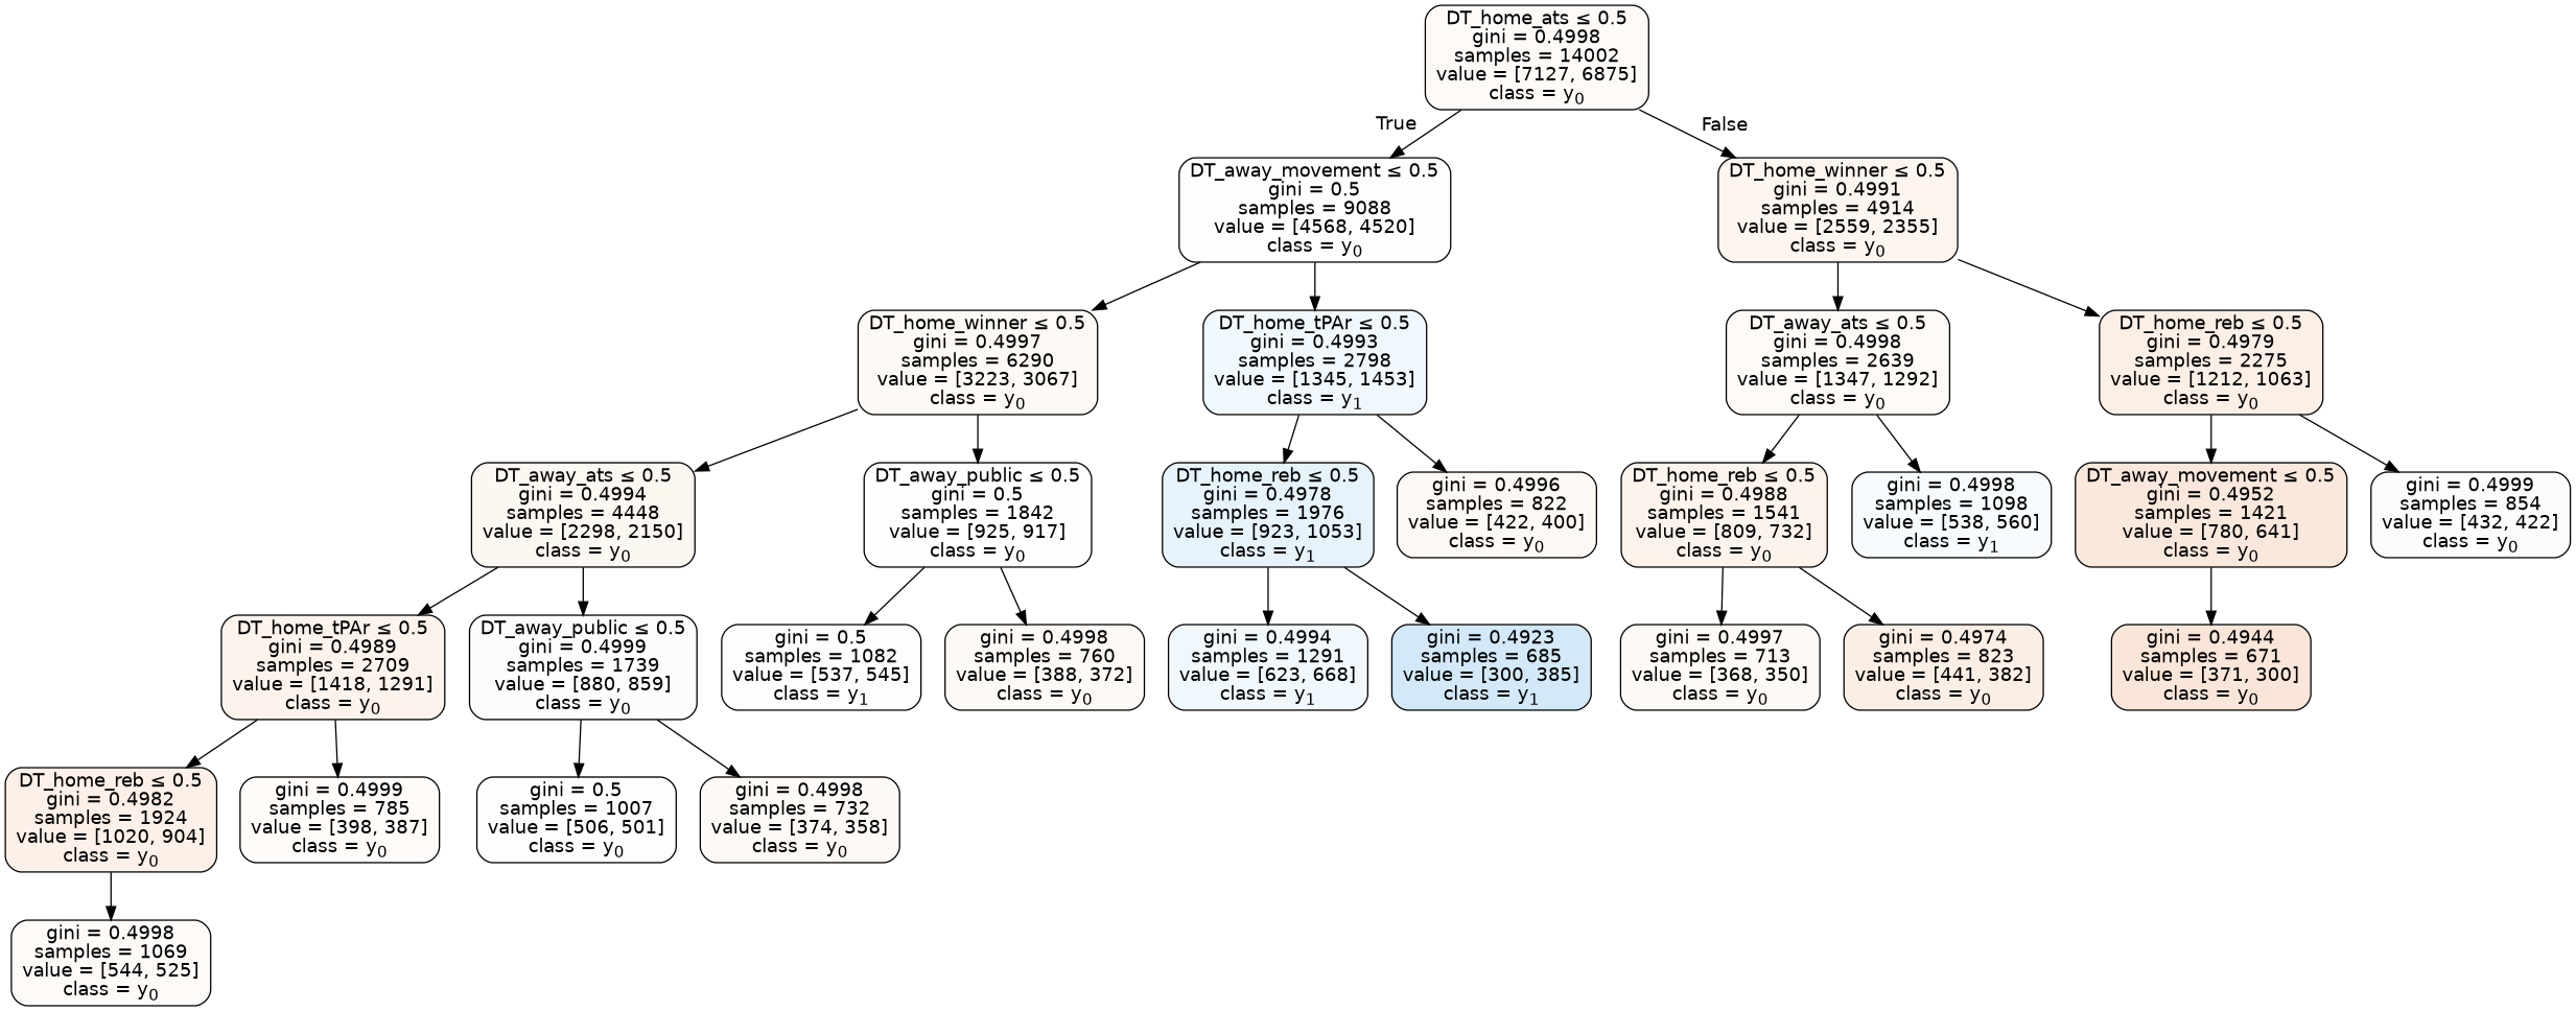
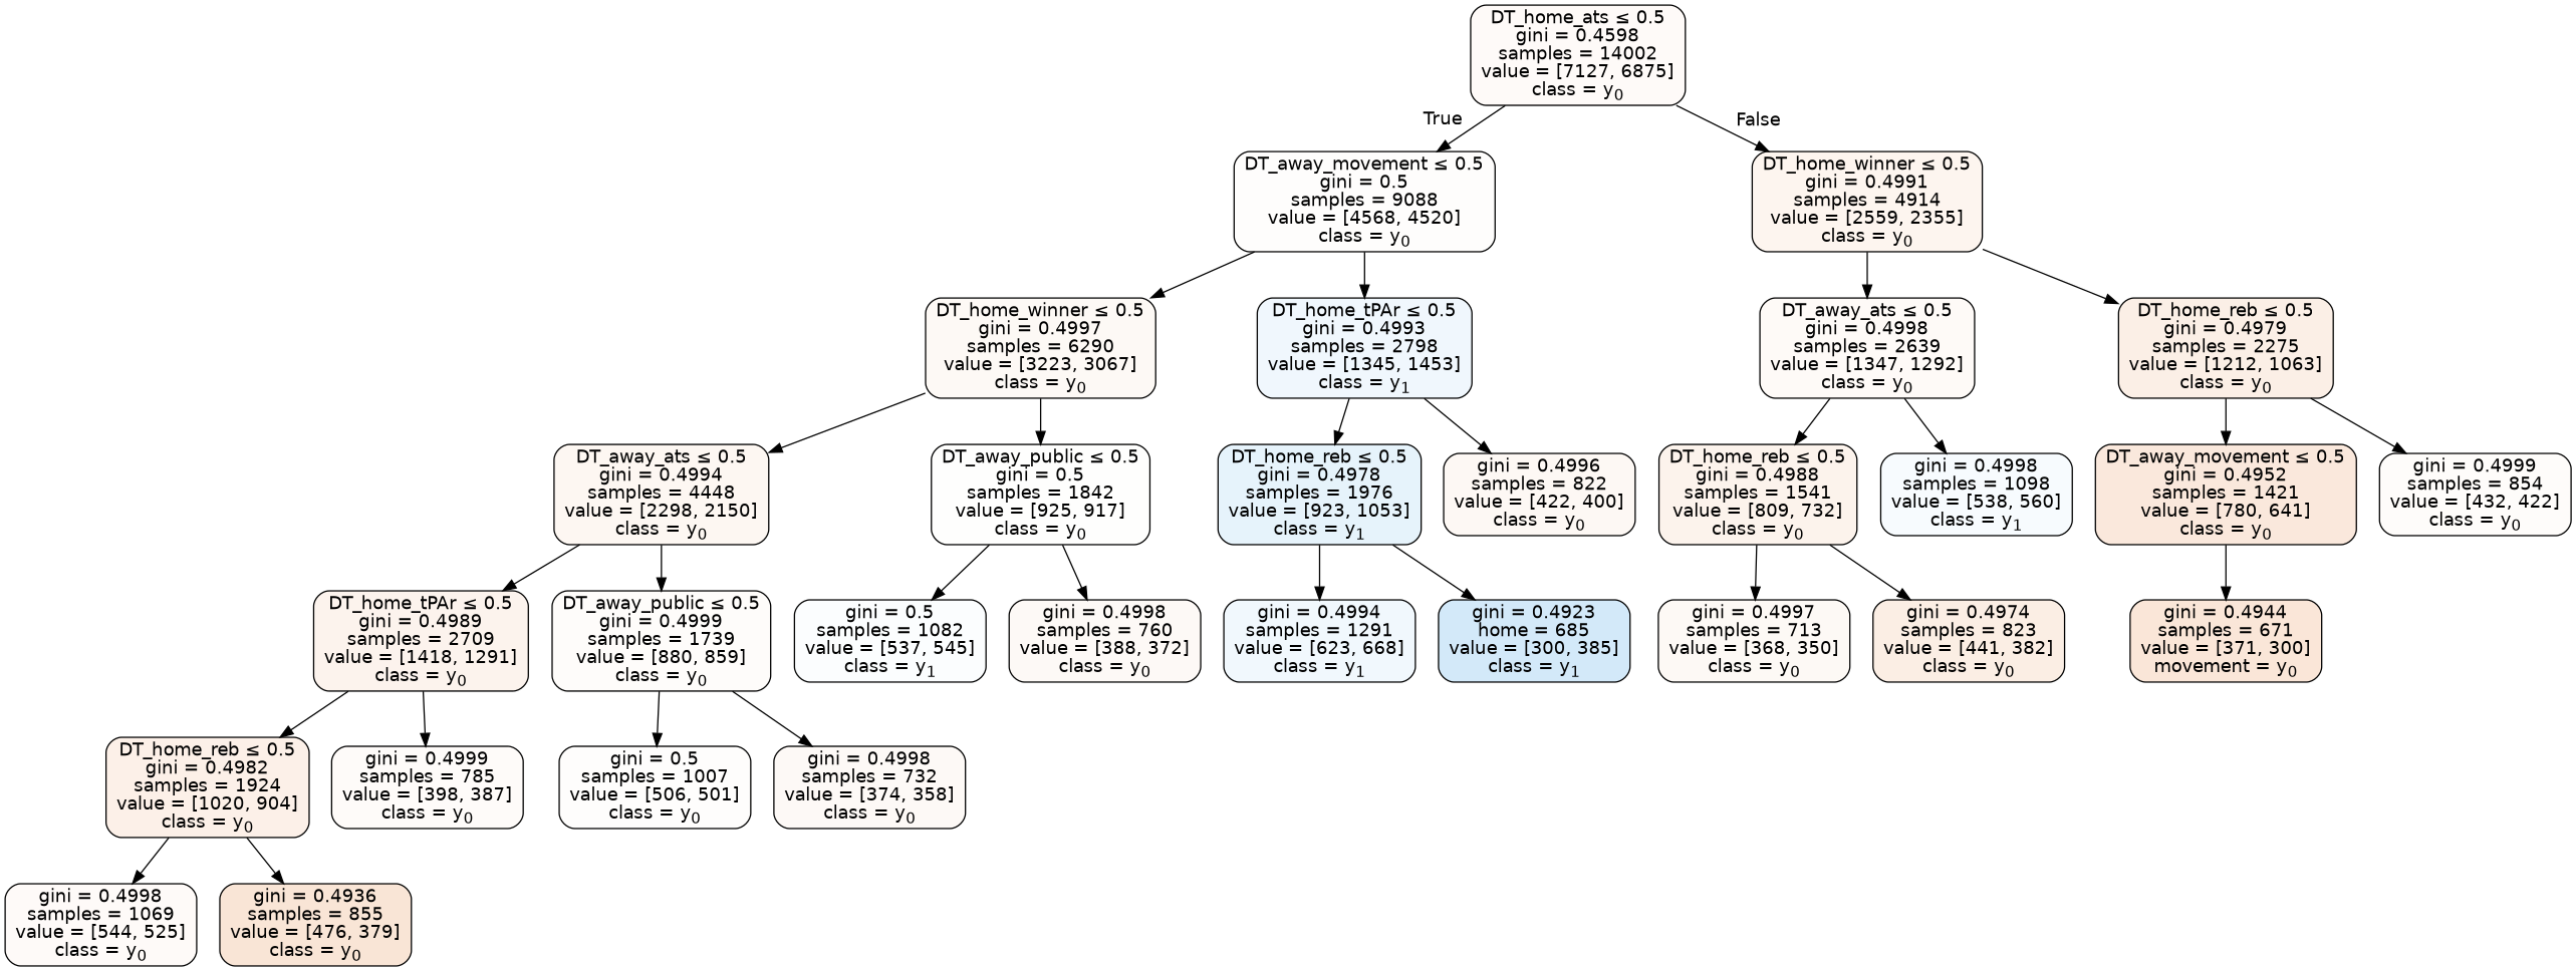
  digraph {
    node [color=black fillcolor="#e5813909" fontname=helvetica shape=box style="filled, rounded"]
    edge [fontname=helvetica]
-   n1 [label=<DT_home_ats &le; 0.5<br/>gini = 0.4998<br/>samples = 14002<br/>value = [7127, 6875]<br/>class = y<SUB>0</SUB>>]
+   n1 [label=<DT_home_ats &le; 0.5<br/>gini = 0.4598<br/>samples = 14002<br/>value = [7127, 6875]<br/>class = y<SUB>0</SUB>>]
    n2 [fillcolor="#e5813903" label=<DT_away_movement &le; 0.5<br/>gini = 0.5<br/>samples = 9088<br/>value = [4568, 4520]<br/>class = y<SUB>0</SUB>>]
    n3 [fillcolor="#e5813914" label=<DT_home_winner &le; 0.5<br/>gini = 0.4991<br/>samples = 4914<br/>value = [2559, 2355]<br/>class = y<SUB>0</SUB>>]
    n4 [fillcolor="#e581390c" label=<DT_home_winner &le; 0.5<br/>gini = 0.4997<br/>samples = 6290<br/>value = [3223, 3067]<br/>class = y<SUB>0</SUB>>]
    n5 [fillcolor="#399de513" label=<DT_home_tPAr &le; 0.5<br/>gini = 0.4993<br/>samples = 2798<br/>value = [1345, 1453]<br/>class = y<SUB>1</SUB>>]
    n6 [fillcolor="#e581390a" label=<DT_away_ats &le; 0.5<br/>gini = 0.4998<br/>samples = 2639<br/>value = [1347, 1292]<br/>class = y<SUB>0</SUB>>]
    n7 [fillcolor="#e581391f" label=<DT_home_reb &le; 0.5<br/>gini = 0.4979<br/>samples = 2275<br/>value = [1212, 1063]<br/>class = y<SUB>0</SUB>>]
    n8 [fillcolor="#e5813910" label=<DT_away_ats &le; 0.5<br/>gini = 0.4994<br/>samples = 4448<br/>value = [2298, 2150]<br/>class = y<SUB>0</SUB>>]
    n9 [fillcolor="#e5813902" label=<DT_away_public &le; 0.5<br/>gini = 0.5<br/>samples = 1842<br/>value = [925, 917]<br/>class = y<SUB>0</SUB>>]
    n10 [fillcolor="#399de51f" label=<DT_home_reb &le; 0.5<br/>gini = 0.4978<br/>samples = 1976<br/>value = [923, 1053]<br/>class = y<SUB>1</SUB>>]
    n11 [fillcolor="#e581390d" label=<gini = 0.4996<br/>samples = 822<br/>value = [422, 400]<br/>class = y<SUB>0</SUB>>]
    n12 [fillcolor="#e5813917" label=<DT_home_tPAr &le; 0.5<br/>gini = 0.4989<br/>samples = 2709<br/>value = [1418, 1291]<br/>class = y<SUB>0</SUB>>]
    n13 [fillcolor="#e5813906" label=<DT_away_public &le; 0.5<br/>gini = 0.4999<br/>samples = 1739<br/>value = [880, 859]<br/>class = y<SUB>0</SUB>>]
    n14 [fillcolor="#399de504" label=<gini = 0.5<br/>samples = 1082<br/>value = [537, 545]<br/>class = y<SUB>1</SUB>>]
    n15 [fillcolor="#e581390b" label=<gini = 0.4998<br/>samples = 760<br/>value = [388, 372]<br/>class = y<SUB>0</SUB>>]
    n16 [fillcolor="#e581391d" label=<DT_home_reb &le; 0.5<br/>gini = 0.4982<br/>samples = 1924<br/>value = [1020, 904]<br/>class = y<SUB>0</SUB>>]
    n17 [fillcolor="#e5813907" label=<gini = 0.4999<br/>samples = 785<br/>value = [398, 387]<br/>class = y<SUB>0</SUB>>]
    n18 [fillcolor="#e5813903" label=<gini = 0.5<br/>samples = 1007<br/>value = [506, 501]<br/>class = y<SUB>0</SUB>>]
    n19 [fillcolor="#e581390b" label=<gini = 0.4998<br/>samples = 732<br/>value = [374, 358]<br/>class = y<SUB>0</SUB>>]
    n20 [label=<gini = 0.4998<br/>samples = 1069<br/>value = [544, 525]<br/>class = y<SUB>0</SUB>>]
+   n21 [fillcolor="#e5813934" label=<gini = 0.4936<br/>samples = 855<br/>value = [476, 379]<br/>class = y<SUB>0</SUB>>]
    n22 [fillcolor="#399de511" label=<gini = 0.4994<br/>samples = 1291<br/>value = [623, 668]<br/>class = y<SUB>1</SUB>>]
-   n23 [fillcolor="#399de538" label=<gini = 0.4923<br/>samples = 685<br/>value = [300, 385]<br/>class = y<SUB>1</SUB>>]
+   n23 [fillcolor="#399de538" label=<gini = 0.4923<br/>home = 685<br/>value = [300, 385]<br/>class = y<SUB>1</SUB>>]
    n24 [fillcolor="#e5813918" label=<DT_home_reb &le; 0.5<br/>gini = 0.4988<br/>samples = 1541<br/>value = [809, 732]<br/>class = y<SUB>0</SUB>>]
    n25 [fillcolor="#399de50a" label=<gini = 0.4998<br/>samples = 1098<br/>value = [538, 560]<br/>class = y<SUB>1</SUB>>]
    n26 [fillcolor="#e581392d" label=<DT_away_movement &le; 0.5<br/>gini = 0.4952<br/>samples = 1421<br/>value = [780, 641]<br/>class = y<SUB>0</SUB>>]
    n27 [fillcolor="#e5813906" label=<gini = 0.4999<br/>samples = 854<br/>value = [432, 422]<br/>class = y<SUB>0</SUB>>]
    n28 [fillcolor="#e581390c" label=<gini = 0.4997<br/>samples = 713<br/>value = [368, 350]<br/>class = y<SUB>0</SUB>>]
    n29 [fillcolor="#e5813922" label=<gini = 0.4974<br/>samples = 823<br/>value = [441, 382]<br/>class = y<SUB>0</SUB>>]
-   n30 [fillcolor="#e5813931" label=<gini = 0.4944<br/>samples = 671<br/>value = [371, 300]<br/>class = y<SUB>0</SUB>>]
+   n30 [fillcolor="#e5813931" label=<gini = 0.4944<br/>samples = 671<br/>value = [371, 300]<br/>movement = y<SUB>0</SUB>>]
    n1 -> n2 [headlabel=True labelangle=45 labeldistance=2.5]
    n1 -> n3 [headlabel=False labelangle=-45 labeldistance=2.5]
    n2 -> n4
    n2 -> n5
    n3 -> n6
    n3 -> n7
    n4 -> n8
    n4 -> n9
    n5 -> n10
    n5 -> n11
    n6 -> n24
    n6 -> n25
    n7 -> n26
    n7 -> n27
    n8 -> n12
    n8 -> n13
    n9 -> n14
    n9 -> n15
    n10 -> n22
    n10 -> n23
    n12 -> n16
    n12 -> n17
    n13 -> n18
    n13 -> n19
    n16 -> n20
+   n16 -> n21
    n24 -> n28
    n24 -> n29
    n26 -> n30
  }
